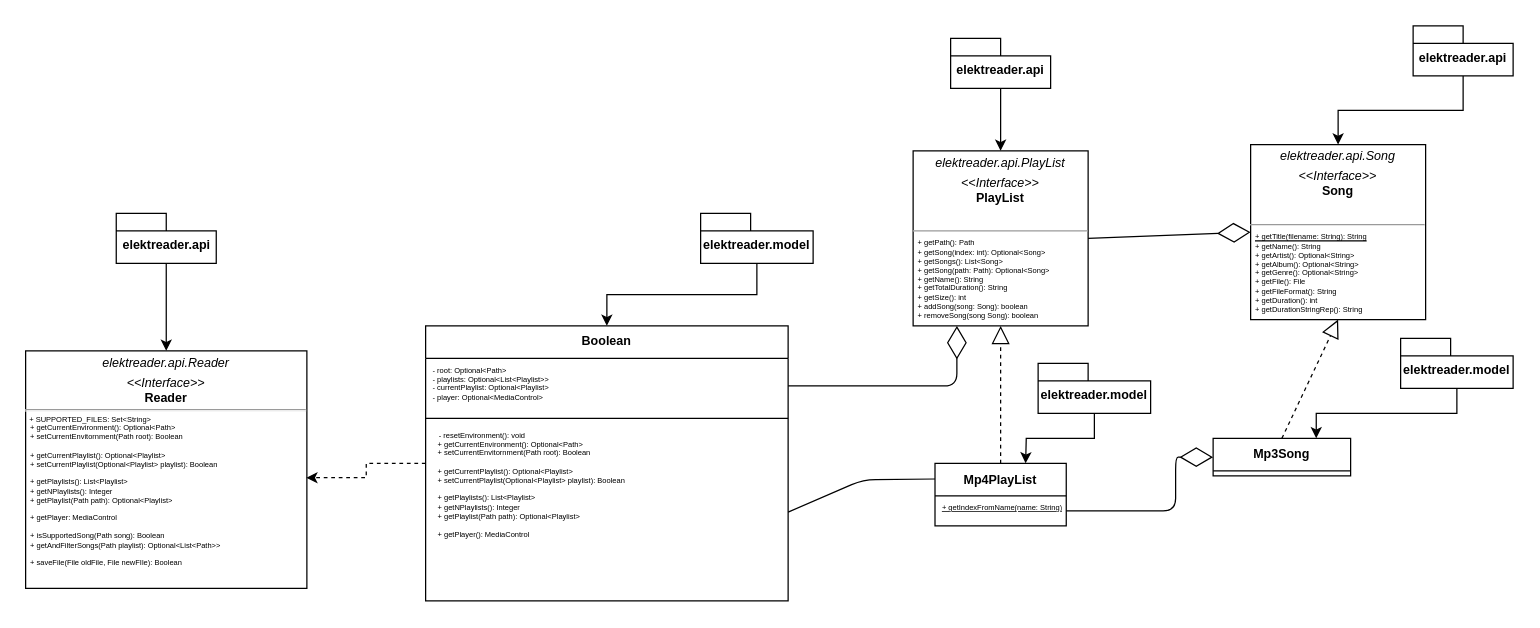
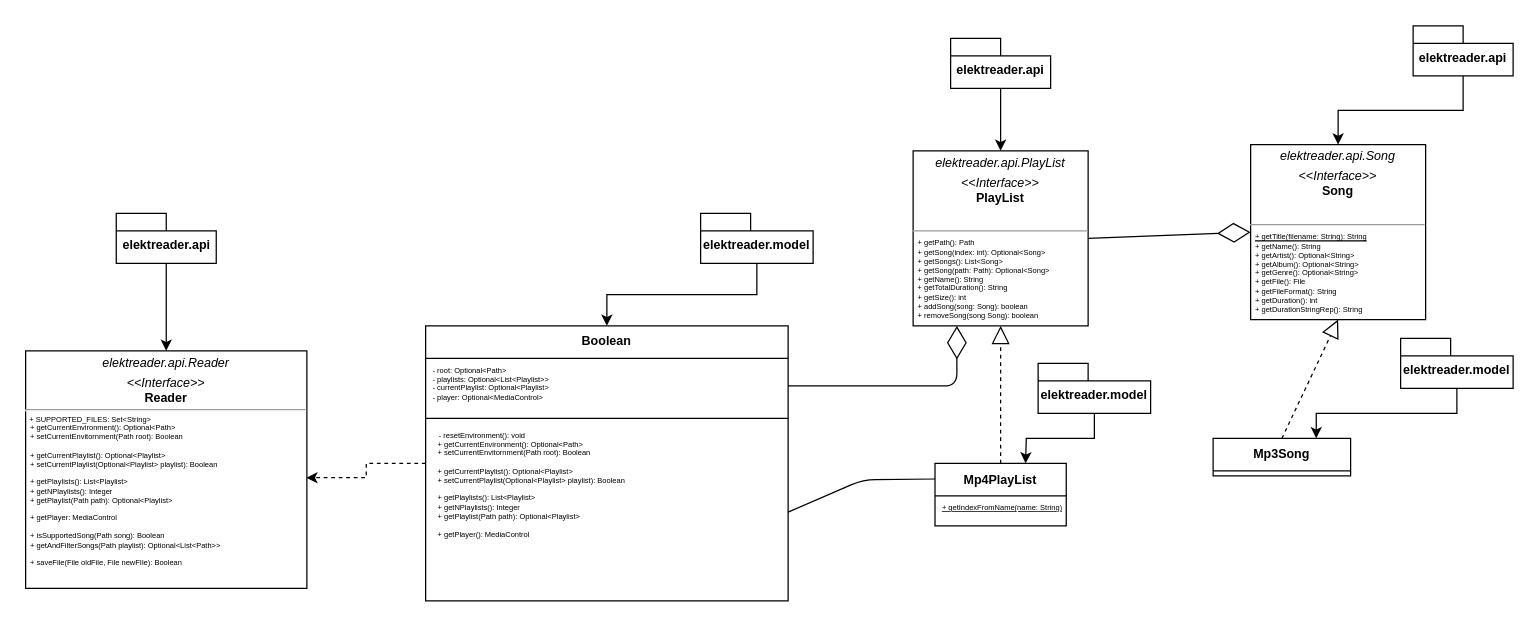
  <mxCell id="0" />
  <mxCell id="1" parent="0" />
  <mxCell id="2" value="&lt;p style=&quot;margin: 4px 0px 0px; text-align: center; font-size: 10px;&quot;&gt;&lt;i style=&quot;&quot;&gt;&lt;font style=&quot;font-size: 10px;&quot;&gt;elektreader.api.Reader&lt;/font&gt;&lt;/i&gt;&lt;/p&gt;&lt;p style=&quot;margin: 4px 0px 0px; text-align: center; font-size: 10px;&quot;&gt;&lt;font style=&quot;font-size: 10px;&quot;&gt;&lt;i style=&quot;&quot;&gt;&amp;lt;&amp;lt;Interface&amp;gt;&amp;gt;&lt;/i&gt;&lt;br style=&quot;&quot;&gt;&lt;b style=&quot;&quot;&gt;Reader&lt;/b&gt;&lt;/font&gt;&lt;/p&gt;&lt;hr style=&quot;font-size: 6px;&quot;&gt;&amp;nbsp; + SUPPORTED_FILES: Set&amp;lt;String&amp;gt;&lt;br&gt;&lt;p style=&quot;margin: 0px 0px 0px 4px; font-size: 6px;&quot;&gt;&lt;span style=&quot;background-color: initial; font-size: 6px;&quot;&gt;+ getCurrentEnvironment(): Optional&amp;lt;Path&amp;gt;&lt;/span&gt;&lt;br style=&quot;font-size: 6px;&quot;&gt;&lt;/p&gt;&lt;p style=&quot;margin: 0px 0px 0px 4px; font-size: 6px;&quot;&gt;+ setCurrentEnvitornment(Path root): Boolean&lt;/p&gt;&lt;p style=&quot;margin: 0px 0px 0px 4px; font-size: 6px;&quot;&gt;&lt;span style=&quot;background-color: initial; font-size: 6px;&quot;&gt;&lt;br style=&quot;font-size: 6px;&quot;&gt;&lt;/span&gt;&lt;/p&gt;&lt;p style=&quot;margin: 0px 0px 0px 4px; font-size: 6px;&quot;&gt;+ getCurrentPlaylist(): Optional&amp;lt;Playlist&amp;gt;&lt;span style=&quot;background-color: initial; font-size: 6px;&quot;&gt;&lt;br style=&quot;font-size: 6px;&quot;&gt;&lt;/span&gt;&lt;/p&gt;&lt;p style=&quot;margin: 0px 0px 0px 4px; font-size: 6px;&quot;&gt;&lt;span style=&quot;background-color: initial; font-size: 6px;&quot;&gt;+ setCurrentPlaylist(Optional&amp;lt;Playlist&amp;gt; playlist): Boolean&lt;/span&gt;&lt;/p&gt;&lt;p style=&quot;margin: 0px 0px 0px 4px; font-size: 6px;&quot;&gt;&lt;br style=&quot;font-size: 6px;&quot;&gt;&lt;/p&gt;&lt;p style=&quot;margin: 0px 0px 0px 4px; font-size: 6px;&quot;&gt;+ getPlaylists(): List&amp;lt;Playlist&amp;gt;&lt;span style=&quot;background-color: initial; font-size: 6px;&quot;&gt;&lt;br style=&quot;font-size: 6px;&quot;&gt;&lt;/span&gt;&lt;/p&gt;&lt;p style=&quot;margin: 0px 0px 0px 4px; font-size: 6px;&quot;&gt;+ getNPlaylists(): Integer&lt;/p&gt;&lt;p style=&quot;margin: 0px 0px 0px 4px; font-size: 6px;&quot;&gt;+ getPlaylist(Path path): Optional&amp;lt;Playlist&amp;gt;&lt;/p&gt;&lt;p style=&quot;margin: 0px 0px 0px 4px; font-size: 6px;&quot;&gt;&lt;br style=&quot;font-size: 6px;&quot;&gt;&lt;/p&gt;&lt;p style=&quot;margin: 0px 0px 0px 4px; font-size: 6px;&quot;&gt;+ getPlayer: MediaControl&lt;/p&gt;&lt;p style=&quot;margin: 0px 0px 0px 4px; font-size: 6px;&quot;&gt;&lt;br style=&quot;font-size: 6px;&quot;&gt;&lt;/p&gt;&lt;p style=&quot;margin: 0px 0px 0px 4px; font-size: 6px;&quot;&gt;+ isSupportedSong(Path song): Boolean&lt;/p&gt;&lt;p style=&quot;margin: 0px 0px 0px 4px; font-size: 6px;&quot;&gt;+ getAndFilterSongs(Path playlist): Optional&amp;lt;List&amp;lt;Path&amp;gt;&amp;gt;&lt;/p&gt;&lt;p style=&quot;margin: 0px 0px 0px 4px; font-size: 6px;&quot;&gt;&lt;br&gt;&lt;/p&gt;&lt;p style=&quot;margin: 0px 0px 0px 4px; font-size: 6px;&quot;&gt;+ saveFile(File oldFile, File newFIle): Boolean&lt;/p&gt;" style="verticalAlign=top;align=left;overflow=fill;fontSize=6;fontFamily=Helvetica;html=1;whiteSpace=wrap;" parent="1" vertex="1"><mxGeometry x="20" y="280" width="225" height="190" as="geometry" /></mxCell>
  <mxCell id="3" style="edgeStyle=orthogonalEdgeStyle;rounded=0;orthogonalLoop=1;jettySize=auto;html=1;exitX=0.5;exitY=1;exitDx=0;exitDy=0;exitPerimeter=0;" parent="1" source="4" target="2" edge="1"><mxGeometry relative="1" as="geometry" /></mxCell>
  <mxCell id="4" value="elektreader.api" style="shape=folder;fontStyle=1;spacingTop=10;tabWidth=40;tabHeight=14;tabPosition=left;html=1;whiteSpace=wrap;fontSize=10;" parent="1" vertex="1"><mxGeometry x="92.5" y="170" width="80" height="40" as="geometry" /></mxCell>
  <mxCell id="5" style="edgeStyle=orthogonalEdgeStyle;rounded=0;orthogonalLoop=1;jettySize=auto;html=1;exitX=0.5;exitY=1;exitDx=0;exitDy=0;exitPerimeter=0;entryX=0.5;entryY=0;entryDx=0;entryDy=0;" parent="1" source="6" target="7" edge="1"><mxGeometry relative="1" as="geometry" /></mxCell>
  <mxCell id="6" value="&lt;font style=&quot;font-size: 10px;&quot;&gt;elektreader.model&lt;/font&gt;" style="shape=folder;fontStyle=1;spacingTop=10;tabWidth=40;tabHeight=14;tabPosition=left;html=1;whiteSpace=wrap;fontSize=8;" parent="1" vertex="1"><mxGeometry x="560" y="170" width="90" height="40" as="geometry" /></mxCell>
  <mxCell id="7" value="&lt;font style=&quot;font-size: 10px;&quot;&gt;Boolean&lt;/font&gt;" style="swimlane;fontStyle=1;align=center;verticalAlign=top;childLayout=stackLayout;horizontal=1;startSize=26;horizontalStack=0;resizeParent=1;resizeParentMax=0;resizeLast=0;collapsible=1;marginBottom=0;whiteSpace=wrap;html=1;fontSize=6;" parent="1" vertex="1"><mxGeometry x="340" y="260" width="290" height="220" as="geometry" /></mxCell>
  <mxCell id="8" value="- root: Optional&amp;lt;Path&amp;gt;&lt;br style=&quot;font-size: 6px;&quot;&gt;- playlists: Optional&amp;lt;List&amp;lt;Playlist&amp;gt;&amp;gt;&lt;br style=&quot;font-size: 6px;&quot;&gt;- currentPlaylist: Optional&amp;lt;Playlist&amp;gt;&lt;br style=&quot;font-size: 6px;&quot;&gt;- player: Optional&amp;lt;MediaControl&amp;gt;" style="text;strokeColor=none;fillColor=none;align=left;verticalAlign=top;spacingLeft=4;spacingRight=4;overflow=hidden;rotatable=0;points=[[0,0.5],[1,0.5]];portConstraint=eastwest;whiteSpace=wrap;html=1;fontSize=6;" parent="7" vertex="1"><mxGeometry y="26" width="290" height="44" as="geometry" /></mxCell>
  <mxCell id="9" value="" style="line;strokeWidth=1;fillColor=none;align=left;verticalAlign=middle;spacingTop=-1;spacingLeft=3;spacingRight=3;rotatable=0;labelPosition=right;points=[];portConstraint=eastwest;strokeColor=inherit;fontSize=6;" parent="7" vertex="1"><mxGeometry y="70" width="290" height="8" as="geometry" /></mxCell>
  <mxCell id="10" value="&amp;nbsp; &amp;nbsp;- resetEnvironment(): void&lt;br style=&quot;font-size: 6px;&quot;&gt;&lt;p style=&quot;border-color: var(--border-color); font-size: 6px; margin: 0px 0px 0px 4px;&quot;&gt;+ getCurrentEnvironment(): Optional&amp;lt;Path&amp;gt;&lt;br style=&quot;border-color: var(--border-color); font-size: 6px;&quot;&gt;&lt;/p&gt;&lt;p style=&quot;border-color: var(--border-color); font-size: 6px; margin: 0px 0px 0px 4px;&quot;&gt;+ setCurrentEnvitornment(Path root): Boolean&lt;/p&gt;&lt;p style=&quot;border-color: var(--border-color); font-size: 6px; margin: 0px 0px 0px 4px;&quot;&gt;&lt;br style=&quot;border-color: var(--border-color); font-size: 6px;&quot;&gt;&lt;/p&gt;&lt;p style=&quot;border-color: var(--border-color); font-size: 6px; margin: 0px 0px 0px 4px;&quot;&gt;+ getCurrentPlaylist(): Optional&amp;lt;Playlist&amp;gt;&lt;span style=&quot;border-color: var(--border-color); background-color: initial; font-size: 6px;&quot;&gt;&lt;br style=&quot;border-color: var(--border-color); font-size: 6px;&quot;&gt;&lt;/span&gt;&lt;/p&gt;&lt;p style=&quot;border-color: var(--border-color); font-size: 6px; margin: 0px 0px 0px 4px;&quot;&gt;&lt;span style=&quot;border-color: var(--border-color); background-color: initial; font-size: 6px;&quot;&gt;+ setCurrentPlaylist(Optional&amp;lt;Playlist&amp;gt; playlist): Boolean&lt;/span&gt;&lt;/p&gt;&lt;p style=&quot;border-color: var(--border-color); font-size: 6px; margin: 0px 0px 0px 4px;&quot;&gt;&lt;br style=&quot;border-color: var(--border-color); font-size: 6px;&quot;&gt;&lt;/p&gt;&lt;p style=&quot;border-color: var(--border-color); font-size: 6px; margin: 0px 0px 0px 4px;&quot;&gt;+ getPlaylists(): List&amp;lt;Playlist&amp;gt;&lt;span style=&quot;border-color: var(--border-color); background-color: initial; font-size: 6px;&quot;&gt;&lt;br style=&quot;border-color: var(--border-color); font-size: 6px;&quot;&gt;&lt;/span&gt;&lt;/p&gt;&lt;p style=&quot;border-color: var(--border-color); font-size: 6px; margin: 0px 0px 0px 4px;&quot;&gt;+ getNPlaylists(): Integer&lt;/p&gt;&lt;p style=&quot;border-color: var(--border-color); font-size: 6px; margin: 0px 0px 0px 4px;&quot;&gt;+ getPlaylist(Path path): Optional&amp;lt;Playlist&amp;gt;&lt;/p&gt;&lt;p style=&quot;border-color: var(--border-color); font-size: 6px; margin: 0px 0px 0px 4px;&quot;&gt;&lt;br style=&quot;border-color: var(--border-color); font-size: 6px;&quot;&gt;&lt;/p&gt;&lt;p style=&quot;border-color: var(--border-color); font-size: 6px; margin: 0px 0px 0px 4px;&quot;&gt;+ getPlayer(): MediaControl&lt;br&gt;&lt;/p&gt;" style="text;strokeColor=none;fillColor=none;align=left;verticalAlign=top;spacingLeft=4;spacingRight=4;overflow=hidden;rotatable=0;points=[[0,0.5],[1,0.5]];portConstraint=eastwest;whiteSpace=wrap;html=1;fontSize=6;" parent="7" vertex="1"><mxGeometry y="78" width="290" height="142" as="geometry" /></mxCell>
  <mxCell id="11" style="edgeStyle=orthogonalEdgeStyle;rounded=0;orthogonalLoop=1;jettySize=auto;html=1;entryX=0.998;entryY=0.534;entryDx=0;entryDy=0;entryPerimeter=0;dashed=1;" parent="1" source="7" target="2" edge="1"><mxGeometry relative="1" as="geometry" /></mxCell>
  <mxCell id="12" value="&lt;p style=&quot;margin: 4px 0px 0px; text-align: center; font-size: 10px;&quot;&gt;&lt;i style=&quot;&quot;&gt;&lt;font style=&quot;font-size: 10px;&quot;&gt;elektreader.api.PlayList&lt;/font&gt;&lt;/i&gt;&lt;/p&gt;&lt;p style=&quot;margin: 4px 0px 0px; text-align: center; font-size: 10px;&quot;&gt;&lt;font style=&quot;font-size: 10px;&quot;&gt;&lt;i style=&quot;&quot;&gt;&amp;lt;&amp;lt;Interface&amp;gt;&amp;gt;&lt;/i&gt;&lt;br&gt;&lt;b style=&quot;&quot;&gt;PlayList&lt;/b&gt;&lt;/font&gt;&lt;/p&gt;&lt;p style=&quot;margin:0px;margin-left:4px;&quot;&gt;&lt;br&gt;&lt;/p&gt;&lt;hr size=&quot;1&quot;&gt;&lt;p style=&quot;margin: 0px 0px 0px 4px; font-size: 6px;&quot;&gt;&lt;font style=&quot;font-size: 6px;&quot;&gt;+ getPath(): Path&lt;/font&gt;&lt;/p&gt;&lt;p style=&quot;margin: 0px 0px 0px 4px; font-size: 6px;&quot;&gt;&lt;font style=&quot;font-size: 6px;&quot;&gt;+ getSong(index: int): Optional&amp;lt;Song&amp;gt;&lt;/font&gt;&lt;/p&gt;&lt;p style=&quot;margin: 0px 0px 0px 4px; font-size: 6px;&quot;&gt;&lt;font style=&quot;font-size: 6px;&quot;&gt;+ getSongs(): List&amp;lt;Song&amp;gt;&lt;/font&gt;&lt;/p&gt;&lt;p style=&quot;margin: 0px 0px 0px 4px; font-size: 6px;&quot;&gt;&lt;font style=&quot;font-size: 6px;&quot;&gt;+ getSong(path: Path): Optional&amp;lt;Song&amp;gt;&lt;/font&gt;&lt;/p&gt;&lt;p style=&quot;margin: 0px 0px 0px 4px; font-size: 6px;&quot;&gt;&lt;font style=&quot;font-size: 6px;&quot;&gt;+ getName(): String&lt;/font&gt;&lt;/p&gt;&lt;p style=&quot;margin: 0px 0px 0px 4px; font-size: 6px;&quot;&gt;&lt;font style=&quot;font-size: 6px;&quot;&gt;+ getTotalDuration(): String&lt;/font&gt;&lt;/p&gt;&lt;p style=&quot;margin: 0px 0px 0px 4px; font-size: 6px;&quot;&gt;&lt;font style=&quot;font-size: 6px;&quot;&gt;+ getSize(): int&lt;/font&gt;&lt;/p&gt;&lt;p style=&quot;margin: 0px 0px 0px 4px; font-size: 6px;&quot;&gt;&lt;font style=&quot;font-size: 6px;&quot;&gt;+ addSong(song: Song): boolean&lt;/font&gt;&lt;/p&gt;&lt;p style=&quot;margin: 0px 0px 0px 4px; font-size: 6px;&quot;&gt;&lt;font style=&quot;font-size: 6px;&quot;&gt;+ removeSong(song Song): boolean&lt;/font&gt;&lt;/p&gt;" style="verticalAlign=top;align=left;overflow=fill;fontSize=12;fontFamily=Helvetica;html=1;" vertex="1" parent="1"><mxGeometry x="730" y="120" width="140" height="140" as="geometry" /></mxCell>
  <mxCell id="13" style="edgeStyle=orthogonalEdgeStyle;rounded=0;orthogonalLoop=1;jettySize=auto;html=1;exitX=0.5;exitY=1;exitDx=0;exitDy=0;exitPerimeter=0;entryX=0.5;entryY=0;entryDx=0;entryDy=0;" edge="1" source="14" parent="1" target="12"><mxGeometry relative="1" as="geometry"><mxPoint x="835" y="40" as="targetPoint" /></mxGeometry></mxCell>
  <mxCell id="14" value="elektreader.api" style="shape=folder;fontStyle=1;spacingTop=10;tabWidth=40;tabHeight=14;tabPosition=left;html=1;whiteSpace=wrap;fontSize=10;" vertex="1" parent="1"><mxGeometry x="760" y="30" width="80" height="40" as="geometry" /></mxCell>
  <mxCell id="15" value="" style="endArrow=diamondThin;endFill=0;endSize=24;html=1;entryX=0.25;entryY=1;entryDx=0;entryDy=0;exitX=1;exitY=0.5;exitDx=0;exitDy=0;" edge="1" parent="1" source="8" target="12"><mxGeometry width="160" relative="1" as="geometry"><mxPoint x="640" y="320" as="sourcePoint" /><mxPoint x="800" y="320" as="targetPoint" /><Array as="points"><mxPoint x="765" y="308" /></Array></mxGeometry></mxCell>
  <mxCell id="16" value="" style="endArrow=diamondThin;endFill=0;endSize=24;html=1;entryX=0;entryY=0.5;entryDx=0;entryDy=0;exitX=1;exitY=0.5;exitDx=0;exitDy=0;" edge="1" parent="1" source="12" target="17"><mxGeometry width="160" relative="1" as="geometry"><mxPoint x="830" y="290" as="sourcePoint" /><mxPoint x="990" y="290" as="targetPoint" /></mxGeometry></mxCell>
  <mxCell id="17" value="&lt;p style=&quot;margin: 4px 0px 0px; text-align: center; font-size: 10px;&quot;&gt;&lt;i style=&quot;&quot;&gt;&lt;font style=&quot;font-size: 10px;&quot;&gt;elektreader.api.Song&lt;/font&gt;&lt;/i&gt;&lt;/p&gt;&lt;p style=&quot;margin: 4px 0px 0px; text-align: center; font-size: 10px;&quot;&gt;&lt;font style=&quot;font-size: 10px;&quot;&gt;&lt;i style=&quot;&quot;&gt;&amp;lt;&amp;lt;Interface&amp;gt;&amp;gt;&lt;/i&gt;&lt;br&gt;&lt;b&gt;Song&lt;/b&gt;&lt;/font&gt;&lt;/p&gt;&lt;p style=&quot;margin:0px;margin-left:4px;&quot;&gt;&lt;br&gt;&lt;/p&gt;&lt;hr size=&quot;1&quot;&gt;&lt;p style=&quot;margin: 0px 0px 0px 4px; font-size: 6px;&quot;&gt;&lt;font style=&quot;font-size: 6px;&quot;&gt;&lt;u&gt;+ getTitle(filename: String): String&lt;/u&gt;&lt;/font&gt;&lt;/p&gt;&lt;p style=&quot;margin: 0px 0px 0px 4px; font-size: 6px;&quot;&gt;&lt;font style=&quot;font-size: 6px;&quot;&gt;+ getName(): String&lt;/font&gt;&lt;/p&gt;&lt;p style=&quot;margin: 0px 0px 0px 4px; font-size: 6px;&quot;&gt;&lt;font style=&quot;font-size: 6px;&quot;&gt;+ getArtist(): Optional&amp;lt;String&amp;gt;&lt;/font&gt;&lt;/p&gt;&lt;p style=&quot;margin: 0px 0px 0px 4px; font-size: 6px;&quot;&gt;&lt;font style=&quot;font-size: 6px;&quot;&gt;+ getAlbum(): Optional&amp;lt;String&amp;gt;&lt;/font&gt;&lt;/p&gt;&lt;p style=&quot;margin: 0px 0px 0px 4px; font-size: 6px;&quot;&gt;&lt;font style=&quot;font-size: 6px;&quot;&gt;+ getGenre(): Optional&amp;lt;String&amp;gt;&lt;/font&gt;&lt;/p&gt;&lt;p style=&quot;margin: 0px 0px 0px 4px; font-size: 6px;&quot;&gt;+ getFile(): File&lt;/p&gt;&lt;p style=&quot;margin: 0px 0px 0px 4px; font-size: 6px;&quot;&gt;+ getFileFormat(): String&lt;/p&gt;&lt;p style=&quot;margin: 0px 0px 0px 4px; font-size: 6px;&quot;&gt;+ getDuration(): int&lt;/p&gt;&lt;p style=&quot;margin: 0px 0px 0px 4px; font-size: 6px;&quot;&gt;+ getDurationStringRep(): String&lt;/p&gt;&lt;p style=&quot;margin: 0px 0px 0px 4px; font-size: 6px;&quot;&gt;&lt;br&gt;&lt;/p&gt;" style="verticalAlign=top;align=left;overflow=fill;fontSize=12;fontFamily=Helvetica;html=1;" vertex="1" parent="1"><mxGeometry x="1000" y="115" width="140" height="140" as="geometry" /></mxCell>
  <mxCell id="18" style="edgeStyle=orthogonalEdgeStyle;rounded=0;orthogonalLoop=1;jettySize=auto;html=1;exitX=0.5;exitY=1;exitDx=0;exitDy=0;exitPerimeter=0;entryX=0.5;entryY=0;entryDx=0;entryDy=0;" edge="1" source="19" target="17" parent="1"><mxGeometry relative="1" as="geometry"><mxPoint x="1205" y="30" as="targetPoint" /></mxGeometry></mxCell>
  <mxCell id="19" value="elektreader.api" style="shape=folder;fontStyle=1;spacingTop=10;tabWidth=40;tabHeight=14;tabPosition=left;html=1;whiteSpace=wrap;fontSize=10;" vertex="1" parent="1"><mxGeometry x="1130" y="20" width="80" height="40" as="geometry" /></mxCell>
  <mxCell id="20" value="" style="endArrow=block;dashed=1;endFill=0;endSize=12;html=1;fontSize=10;entryX=0.5;entryY=1;entryDx=0;entryDy=0;exitX=0.5;exitY=0;exitDx=0;exitDy=0;" edge="1" parent="1" source="22" target="12"><mxGeometry width="160" relative="1" as="geometry"><mxPoint x="800" y="360" as="sourcePoint" /><mxPoint x="800" y="280" as="targetPoint" /></mxGeometry></mxCell>
  <mxCell id="21" value="" style="endArrow=block;dashed=1;endFill=0;endSize=12;html=1;fontSize=10;entryX=0.5;entryY=1;entryDx=0;entryDy=0;exitX=0.5;exitY=0;exitDx=0;exitDy=0;" edge="1" parent="1" source="26" target="17"><mxGeometry width="160" relative="1" as="geometry"><mxPoint x="1070" y="340" as="sourcePoint" /><mxPoint x="1069.58" y="270" as="targetPoint" /></mxGeometry></mxCell>
  <mxCell id="22" value="Mp4PlayList" style="swimlane;fontStyle=1;childLayout=stackLayout;horizontal=1;startSize=26;fillColor=none;horizontalStack=0;resizeParent=1;resizeParentMax=0;resizeLast=0;collapsible=1;marginBottom=0;fontSize=10;" vertex="1" parent="1"><mxGeometry x="747.5" y="370" width="105" height="50" as="geometry" /></mxCell>
  <mxCell id="23" value="+ getIndexFromName(name: String) " style="text;strokeColor=none;fillColor=none;align=left;verticalAlign=top;spacingLeft=4;spacingRight=4;overflow=hidden;rotatable=0;points=[[0,0.5],[1,0.5]];portConstraint=eastwest;fontSize=6;fontStyle=4" vertex="1" parent="22"><mxGeometry y="26" width="105" height="24" as="geometry" /></mxCell>
  <mxCell id="24" style="edgeStyle=orthogonalEdgeStyle;rounded=0;orthogonalLoop=1;jettySize=auto;html=1;exitX=0.5;exitY=1;exitDx=0;exitDy=0;exitPerimeter=0;entryX=0.5;entryY=0;entryDx=0;entryDy=0;" edge="1" source="25" parent="1"><mxGeometry relative="1" as="geometry"><mxPoint x="820" y="370" as="targetPoint" /></mxGeometry></mxCell>
  <mxCell id="25" value="&lt;font style=&quot;font-size: 10px;&quot;&gt;elektreader.model&lt;/font&gt;" style="shape=folder;fontStyle=1;spacingTop=10;tabWidth=40;tabHeight=14;tabPosition=left;html=1;whiteSpace=wrap;fontSize=8;" vertex="1" parent="1"><mxGeometry x="830" y="290" width="90" height="40" as="geometry" /></mxCell>
  <mxCell id="26" value="Mp3Song" style="swimlane;fontStyle=1;align=center;verticalAlign=top;childLayout=stackLayout;horizontal=1;startSize=26;horizontalStack=0;resizeParent=1;resizeParentMax=0;resizeLast=0;collapsible=1;marginBottom=0;fontSize=10;" vertex="1" parent="1"><mxGeometry x="970" y="350" width="110" height="30" as="geometry" /></mxCell>
  <mxCell id="27" style="edgeStyle=orthogonalEdgeStyle;rounded=0;orthogonalLoop=1;jettySize=auto;html=1;exitX=0.5;exitY=1;exitDx=0;exitDy=0;exitPerimeter=0;entryX=0.75;entryY=0;entryDx=0;entryDy=0;" edge="1" source="28" parent="1" target="26"><mxGeometry relative="1" as="geometry"><mxPoint x="1110" y="350" as="targetPoint" /></mxGeometry></mxCell>
  <mxCell id="28" value="&lt;font style=&quot;font-size: 10px;&quot;&gt;elektreader.model&lt;/font&gt;" style="shape=folder;fontStyle=1;spacingTop=10;tabWidth=40;tabHeight=14;tabPosition=left;html=1;whiteSpace=wrap;fontSize=8;" vertex="1" parent="1"><mxGeometry x="1120" y="270" width="90" height="40" as="geometry" /></mxCell>
- <mxCell id="29" value="" style="endArrow=diamondThin;endFill=0;endSize=24;html=1;fontSize=10;entryX=0;entryY=0.5;entryDx=0;entryDy=0;exitX=1;exitY=0.5;exitDx=0;exitDy=0;" edge="1" parent="1" source="23" target="26"><mxGeometry width="160" relative="1" as="geometry"><mxPoint x="870" y="410" as="sourcePoint" /><mxPoint x="1030" y="410" as="targetPoint" /><Array as="points"><mxPoint x="940" y="408" /><mxPoint x="940" y="365" /></Array></mxGeometry></mxCell>
  <mxCell id="30" value="" style="endArrow=none;html=1;fontSize=10;entryX=0;entryY=0.25;entryDx=0;entryDy=0;exitX=1;exitY=0.5;exitDx=0;exitDy=0;" edge="1" parent="1" source="10" target="22"><mxGeometry width="50" height="50" relative="1" as="geometry"><mxPoint x="650" y="420" as="sourcePoint" /><mxPoint x="700" y="370" as="targetPoint" /><Array as="points"><mxPoint x="690" y="383" /></Array></mxGeometry></mxCell>
